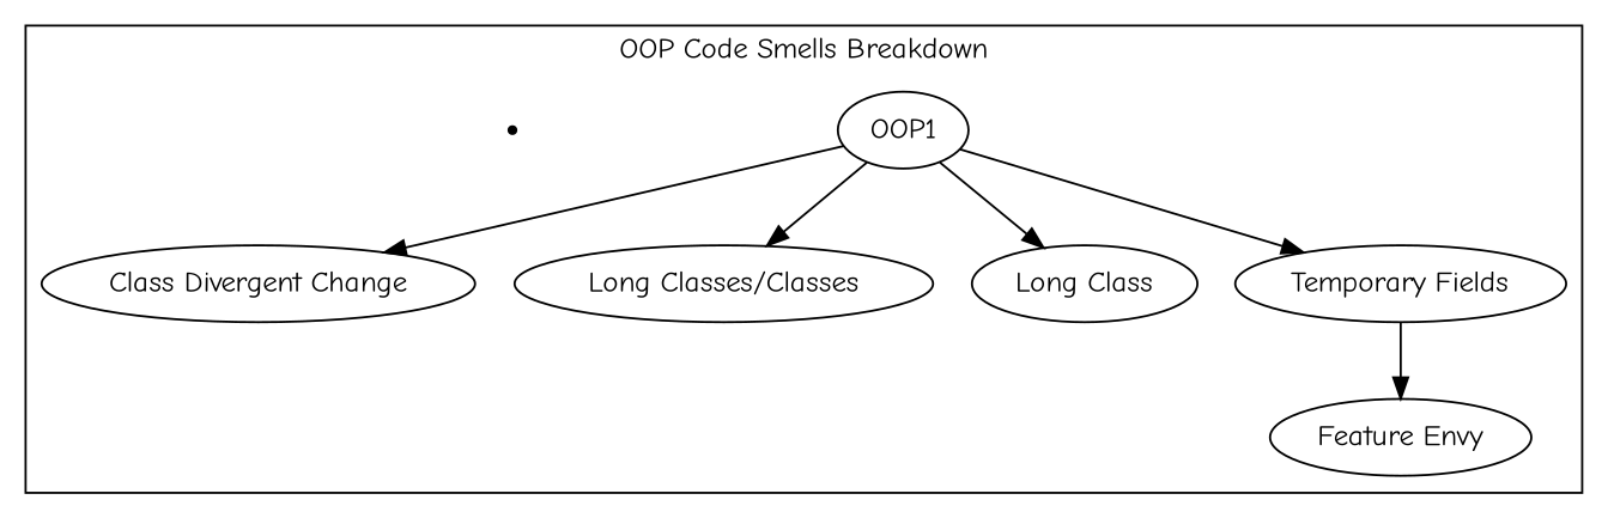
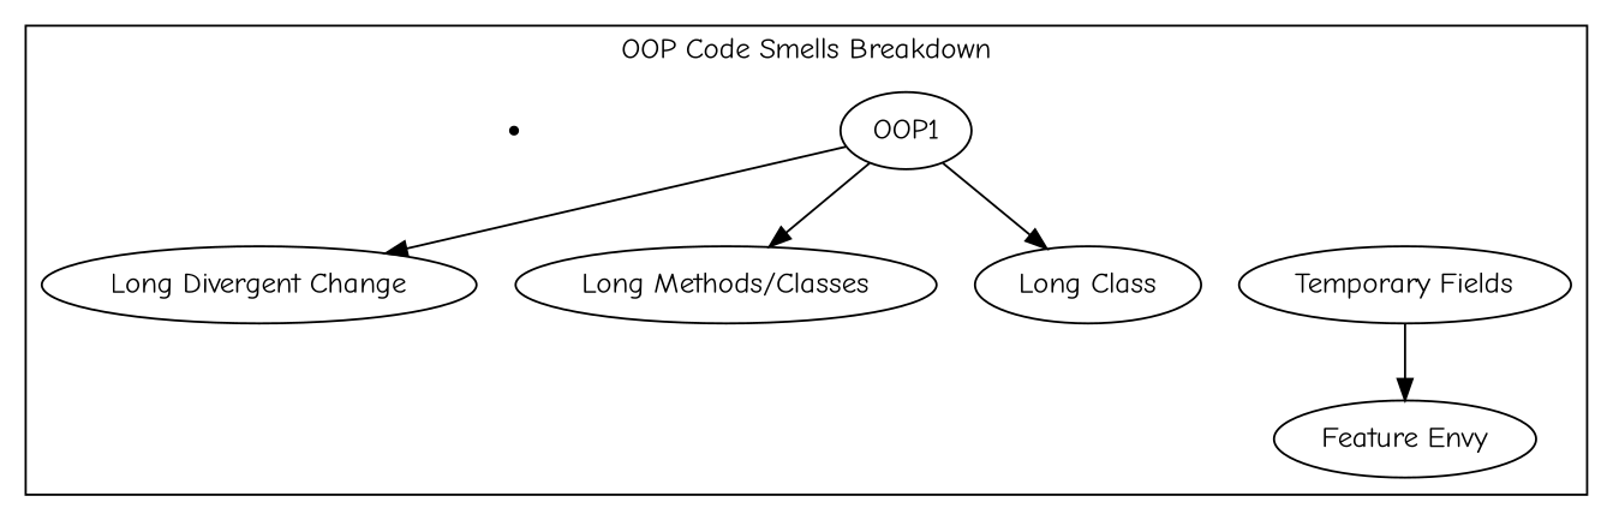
  digraph {
    fontname="Comic Neue"
    rankdir=TB
    node [fontname="Comic Neue" shape=ellipse]
    edge [fontname="Comic Neue"]
    OOP1
-   "Class Divergent Change"
+   "Class Divergent Change" [label="Long Divergent Change"]
    "Feature Envy"
-   "Long Methods/Classes" [label="Long Classes/Classes"]
+   "Long Methods/Classes"
    n5 [label="Long Class"]
    "Temporary Fields"
    c1 [shape=point]
    subgraph cluster_1 {
      label="OOP Code Smells Breakdown"
      OOP1
      "Class Divergent Change"
      "Feature Envy"
      "Long Methods/Classes"
      n5
      "Temporary Fields"
      c1
    }
    OOP1 -> "Class Divergent Change"
    OOP1 -> "Long Methods/Classes"
    OOP1 -> n5
-   OOP1 -> "Temporary Fields"
    "Temporary Fields" -> "Feature Envy"
  }
